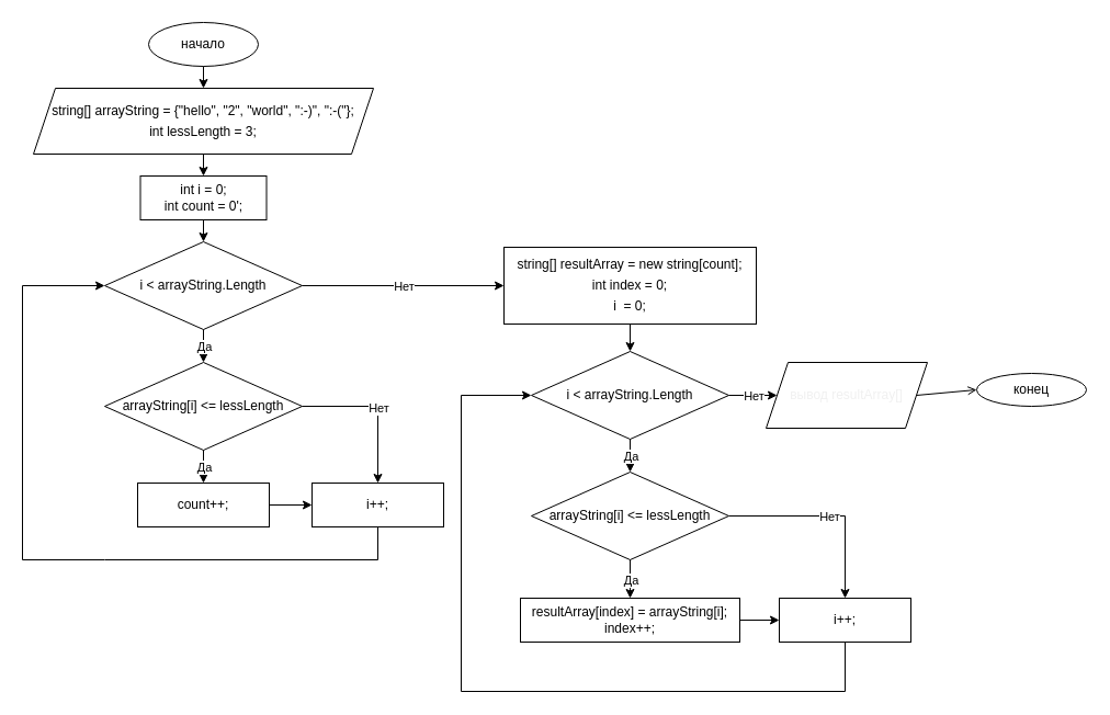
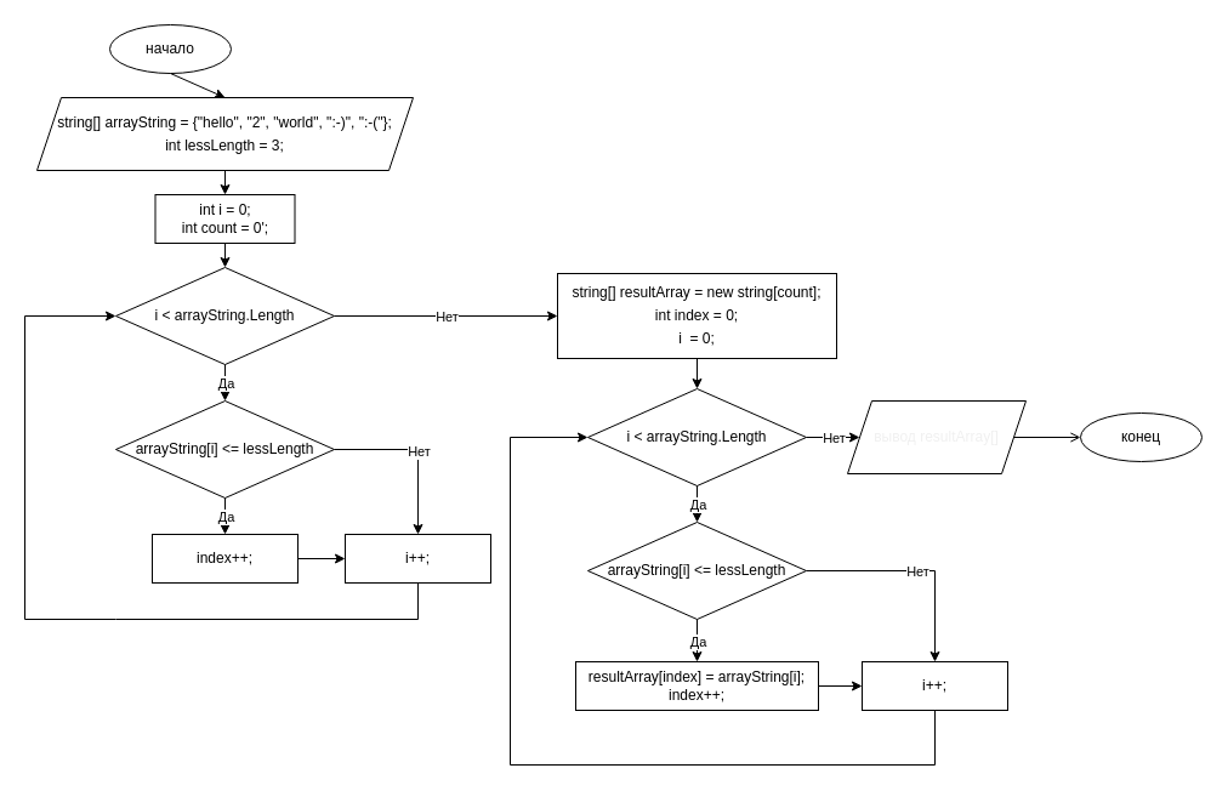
  <mxCell id="0" />
  <mxCell id="1" parent="0" />
- <mxCell id="2" value="начало" style="ellipse;whiteSpace=wrap;html=1;" parent="1" vertex="1"><mxGeometry x="135" y="20" width="100" height="40" as="geometry" /></mxCell>
- <mxCell id="3" value="конец" style="ellipse;whiteSpace=wrap;html=1;" parent="1" vertex="1"><mxGeometry x="890" y="340" width="100" height="30" as="geometry" /></mxCell>
+ <mxCell id="2" value="начало" style="ellipse;whiteSpace=wrap;html=1;" parent="1" vertex="1"><mxGeometry x="90" y="20" width="100" height="40" as="geometry" /></mxCell>
+ <mxCell id="3" value="конец" style="ellipse;whiteSpace=wrap;html=1;" parent="1" vertex="1"><mxGeometry x="890" y="340" width="100" height="40" as="geometry" /></mxCell>
  <mxCell id="4" value="&lt;div style=&quot;line-height: 19px&quot;&gt;&lt;div&gt;string[] arrayString = {&quot;hello&quot;, &quot;2&quot;, &quot;world&quot;, &quot;:-)&quot;,&amp;nbsp;&lt;span&gt;&quot;:-(&quot;&lt;/span&gt;&lt;span&gt;};&lt;/span&gt;&lt;/div&gt;&lt;div style=&quot;line-height: 19px&quot;&gt;&lt;div&gt;int lessLength = 3;&lt;/div&gt;&lt;/div&gt;&lt;/div&gt;" style="shape=parallelogram;perimeter=parallelogramPerimeter;whiteSpace=wrap;html=1;fixedSize=1;" parent="1" vertex="1"><mxGeometry x="30" y="80" width="310" height="60" as="geometry" /></mxCell>
  <mxCell id="5" value="" style="endArrow=classic;html=1;exitX=0.5;exitY=1;exitDx=0;exitDy=0;entryX=0.5;entryY=0;entryDx=0;entryDy=0;" parent="1" source="2" target="4" edge="1"><mxGeometry width="50" height="50" relative="1" as="geometry"><mxPoint x="320" y="330" as="sourcePoint" /><mxPoint x="370" y="280" as="targetPoint" /></mxGeometry></mxCell>
  <mxCell id="6" value="int i = 0;&lt;br&gt;int count = 0';" style="rounded=0;whiteSpace=wrap;html=1;" parent="1" vertex="1"><mxGeometry x="127.5" y="160" width="115" height="40" as="geometry" /></mxCell>
  <mxCell id="7" value="i &amp;lt; arrayString.Length" style="rhombus;whiteSpace=wrap;html=1;" parent="1" vertex="1"><mxGeometry x="95" y="220" width="180" height="80" as="geometry" /></mxCell>
  <mxCell id="8" value="" style="endArrow=classic;html=1;exitX=0.5;exitY=1;exitDx=0;exitDy=0;entryX=0.5;entryY=0;entryDx=0;entryDy=0;" parent="1" source="4" target="6" edge="1"><mxGeometry width="50" height="50" relative="1" as="geometry"><mxPoint x="320" y="290" as="sourcePoint" /><mxPoint x="370" y="240" as="targetPoint" /></mxGeometry></mxCell>
  <mxCell id="9" style="edgeStyle=none;rounded=0;html=1;exitX=1;exitY=0.5;exitDx=0;exitDy=0;entryX=0;entryY=0.5;entryDx=0;entryDy=0;" parent="1" source="10" target="15" edge="1"><mxGeometry relative="1" as="geometry" /></mxCell>
- <mxCell id="10" value="count++;" style="rounded=0;whiteSpace=wrap;html=1;" parent="1" vertex="1"><mxGeometry x="125" y="440" width="120" height="40" as="geometry" /></mxCell>
+ <mxCell id="10" value="index++;" style="rounded=0;whiteSpace=wrap;html=1;" parent="1" vertex="1"><mxGeometry x="125" y="440" width="120" height="40" as="geometry" /></mxCell>
  <mxCell id="11" value="" style="endArrow=classic;html=1;exitX=0.5;exitY=1;exitDx=0;exitDy=0;entryX=0.5;entryY=0;entryDx=0;entryDy=0;" parent="1" source="7" target="18" edge="1"><mxGeometry relative="1" as="geometry"><mxPoint x="380" y="270" as="sourcePoint" /><mxPoint x="120" y="330" as="targetPoint" /><Array as="points" /></mxGeometry></mxCell>
  <mxCell id="12" value="Да" style="edgeLabel;resizable=0;html=1;align=center;verticalAlign=middle;" parent="11" connectable="0" vertex="1"><mxGeometry relative="1" as="geometry" /></mxCell>
  <mxCell id="13" value="" style="endArrow=classic;html=1;exitX=0.5;exitY=1;exitDx=0;exitDy=0;entryX=0.5;entryY=0;entryDx=0;entryDy=0;" parent="1" source="6" target="7" edge="1"><mxGeometry width="50" height="50" relative="1" as="geometry"><mxPoint x="30" y="380" as="sourcePoint" /><mxPoint x="80" y="330" as="targetPoint" /></mxGeometry></mxCell>
  <mxCell id="14" style="edgeStyle=none;rounded=0;html=1;exitX=0.5;exitY=1;exitDx=0;exitDy=0;entryX=0;entryY=0.5;entryDx=0;entryDy=0;" parent="1" source="15" target="7" edge="1"><mxGeometry relative="1" as="geometry"><Array as="points"><mxPoint x="344" y="510" /><mxPoint x="95" y="510" /><mxPoint x="20" y="510" /><mxPoint x="20" y="260" /></Array></mxGeometry></mxCell>
  <mxCell id="15" value="i++;" style="rounded=0;whiteSpace=wrap;html=1;" parent="1" vertex="1"><mxGeometry x="284" y="440" width="120" height="40" as="geometry" /></mxCell>
  <mxCell id="16" value="" style="endArrow=classic;html=1;rounded=0;exitX=1;exitY=0.5;exitDx=0;exitDy=0;entryX=0;entryY=0.5;entryDx=0;entryDy=0;" parent="1" source="7" target="24" edge="1"><mxGeometry relative="1" as="geometry"><mxPoint x="275" y="269.5" as="sourcePoint" /><mxPoint x="350" y="210" as="targetPoint" /><Array as="points" /></mxGeometry></mxCell>
  <mxCell id="17" value="Нет" style="edgeLabel;resizable=0;html=1;align=center;verticalAlign=middle;" parent="16" connectable="0" vertex="1"><mxGeometry relative="1" as="geometry" /></mxCell>
  <mxCell id="18" value="arrayString[i] &amp;lt;= lessLength" style="rhombus;whiteSpace=wrap;html=1;" parent="1" vertex="1"><mxGeometry x="95" y="330" width="180" height="80" as="geometry" /></mxCell>
  <mxCell id="19" value="" style="endArrow=classic;html=1;exitX=0.5;exitY=1;exitDx=0;exitDy=0;entryX=0.5;entryY=0;entryDx=0;entryDy=0;" parent="1" source="18" target="10" edge="1"><mxGeometry relative="1" as="geometry"><mxPoint x="271" y="310" as="sourcePoint" /><mxPoint x="271" y="340" as="targetPoint" /><Array as="points" /></mxGeometry></mxCell>
  <mxCell id="20" value="Да" style="edgeLabel;resizable=0;html=1;align=center;verticalAlign=middle;" parent="19" connectable="0" vertex="1"><mxGeometry relative="1" as="geometry" /></mxCell>
  <mxCell id="21" value="" style="endArrow=classic;html=1;rounded=0;exitX=1;exitY=0.5;exitDx=0;exitDy=0;entryX=0.5;entryY=0;entryDx=0;entryDy=0;" parent="1" source="18" target="15" edge="1"><mxGeometry relative="1" as="geometry"><mxPoint x="285" y="279.5" as="sourcePoint" /><mxPoint x="500" y="280" as="targetPoint" /><Array as="points"><mxPoint x="344" y="370" /></Array></mxGeometry></mxCell>
  <mxCell id="22" value="Нет" style="edgeLabel;resizable=0;html=1;align=center;verticalAlign=middle;" parent="21" connectable="0" vertex="1"><mxGeometry relative="1" as="geometry" /></mxCell>
  <mxCell id="23" style="edgeStyle=none;rounded=0;html=1;exitX=0.5;exitY=1;exitDx=0;exitDy=0;entryX=0.5;entryY=0;entryDx=0;entryDy=0;fontFamily=Helvetica;fontSize=12;fontColor=#F0F0F0;" parent="1" source="24" target="25" edge="1"><mxGeometry relative="1" as="geometry" /></mxCell>
  <mxCell id="24" value="&lt;div style=&quot;line-height: 19px&quot;&gt;&lt;font style=&quot;font-size: 12px&quot;&gt;string[] resultArray = new string[count];&lt;/font&gt;&lt;/div&gt;&lt;div style=&quot;line-height: 19px&quot;&gt;&lt;font style=&quot;font-size: 12px&quot;&gt;int index = 0;&lt;/font&gt;&lt;/div&gt;&lt;div style=&quot;line-height: 19px&quot;&gt;&lt;font style=&quot;font-size: 12px&quot;&gt;i&amp;nbsp; = 0;&lt;/font&gt;&lt;/div&gt;" style="rounded=0;whiteSpace=wrap;html=1;" parent="1" vertex="1"><mxGeometry x="459" y="225" width="230" height="70" as="geometry" /></mxCell>
  <mxCell id="25" value="i &amp;lt; arrayString.Length" style="rhombus;whiteSpace=wrap;html=1;" parent="1" vertex="1"><mxGeometry x="484" y="320" width="180" height="80" as="geometry" /></mxCell>
  <mxCell id="26" style="edgeStyle=none;rounded=0;html=1;exitX=1;exitY=0.5;exitDx=0;exitDy=0;entryX=0;entryY=0.5;entryDx=0;entryDy=0;" parent="1" source="28" edge="1"><mxGeometry relative="1" as="geometry"><mxPoint x="668" y="584" as="targetPoint" /></mxGeometry></mxCell>
  <mxCell id="27" style="edgeStyle=none;rounded=0;html=1;exitX=1;exitY=0.5;exitDx=0;exitDy=0;entryX=0;entryY=0.5;entryDx=0;entryDy=0;fontFamily=Helvetica;fontSize=12;fontColor=#F0F0F0;" parent="1" source="28" target="37" edge="1"><mxGeometry relative="1" as="geometry" /></mxCell>
  <mxCell id="28" value="resultArray[index] = arrayString[i];&lt;br&gt;index++;" style="rounded=0;whiteSpace=wrap;html=1;" parent="1" vertex="1"><mxGeometry x="474" y="545" width="200" height="40" as="geometry" /></mxCell>
  <mxCell id="29" value="arrayString[i] &amp;lt;= lessLength" style="rhombus;whiteSpace=wrap;html=1;" parent="1" vertex="1"><mxGeometry x="484" y="430" width="180" height="80" as="geometry" /></mxCell>
  <mxCell id="30" value="" style="endArrow=classic;html=1;exitX=0.5;exitY=1;exitDx=0;exitDy=0;entryX=0.5;entryY=0;entryDx=0;entryDy=0;" parent="1" source="29" target="28" edge="1"><mxGeometry relative="1" as="geometry"><mxPoint x="655" y="434" as="sourcePoint" /><mxPoint x="655" y="464" as="targetPoint" /><Array as="points" /></mxGeometry></mxCell>
  <mxCell id="31" value="Да" style="edgeLabel;resizable=0;html=1;align=center;verticalAlign=middle;" parent="30" connectable="0" vertex="1"><mxGeometry relative="1" as="geometry" /></mxCell>
  <mxCell id="32" value="" style="endArrow=classic;html=1;rounded=0;exitX=1;exitY=0.5;exitDx=0;exitDy=0;entryX=0.5;entryY=0;entryDx=0;entryDy=0;" parent="1" source="29" target="37" edge="1"><mxGeometry relative="1" as="geometry"><mxPoint x="669" y="403.5" as="sourcePoint" /><mxPoint x="730" y="530" as="targetPoint" /><Array as="points"><mxPoint x="770" y="470" /></Array></mxGeometry></mxCell>
  <mxCell id="33" value="Нет" style="edgeLabel;resizable=0;html=1;align=center;verticalAlign=middle;" parent="32" connectable="0" vertex="1"><mxGeometry relative="1" as="geometry" /></mxCell>
  <mxCell id="34" value="" style="endArrow=classic;html=1;exitX=0.5;exitY=1;exitDx=0;exitDy=0;entryX=0.5;entryY=0;entryDx=0;entryDy=0;" parent="1" source="25" target="29" edge="1"><mxGeometry relative="1" as="geometry"><mxPoint x="645" y="434" as="sourcePoint" /><mxPoint x="645" y="464" as="targetPoint" /><Array as="points" /></mxGeometry></mxCell>
  <mxCell id="35" value="Да" style="edgeLabel;resizable=0;html=1;align=center;verticalAlign=middle;" parent="34" connectable="0" vertex="1"><mxGeometry relative="1" as="geometry" /></mxCell>
  <mxCell id="36" style="edgeStyle=none;rounded=0;html=1;exitX=0.5;exitY=1;exitDx=0;exitDy=0;entryX=0;entryY=0.5;entryDx=0;entryDy=0;fontFamily=Helvetica;fontSize=12;fontColor=#F0F0F0;" parent="1" source="37" target="25" edge="1"><mxGeometry relative="1" as="geometry"><Array as="points"><mxPoint x="770" y="630" /><mxPoint x="420" y="630" /><mxPoint x="420" y="360" /></Array></mxGeometry></mxCell>
  <mxCell id="37" value="i++;" style="rounded=0;whiteSpace=wrap;html=1;" parent="1" vertex="1"><mxGeometry x="710" y="545" width="120" height="40" as="geometry" /></mxCell>
  <mxCell id="38" value="" style="endArrow=classic;html=1;rounded=0;exitX=1;exitY=0.5;exitDx=0;exitDy=0;entryX=0;entryY=0.5;entryDx=0;entryDy=0;" parent="1" source="25" target="41" edge="1"><mxGeometry relative="1" as="geometry"><mxPoint x="664" y="400" as="sourcePoint" /><mxPoint x="730" y="260" as="targetPoint" /><Array as="points" /></mxGeometry></mxCell>
  <mxCell id="39" value="Нет" style="edgeLabel;resizable=0;html=1;align=center;verticalAlign=middle;" parent="38" connectable="0" vertex="1"><mxGeometry relative="1" as="geometry" /></mxCell>
  <mxCell id="40" style="edgeStyle=none;rounded=0;html=1;exitX=1;exitY=0.5;exitDx=0;exitDy=0;entryX=0;entryY=0.5;entryDx=0;entryDy=0;fontFamily=Helvetica;fontSize=12;fontColor=#F0F0F0;endArrow=open;" parent="1" source="41" target="3" edge="1"><mxGeometry relative="1" as="geometry" /></mxCell>
  <mxCell id="41" value="вывод resultArray[]" style="shape=parallelogram;perimeter=parallelogramPerimeter;whiteSpace=wrap;html=1;fixedSize=1;labelBackgroundColor=none;fontFamily=Helvetica;fontSize=12;fontColor=#F0F0F0;" parent="1" vertex="1"><mxGeometry x="698" y="330" width="147" height="60" as="geometry" /></mxCell>
